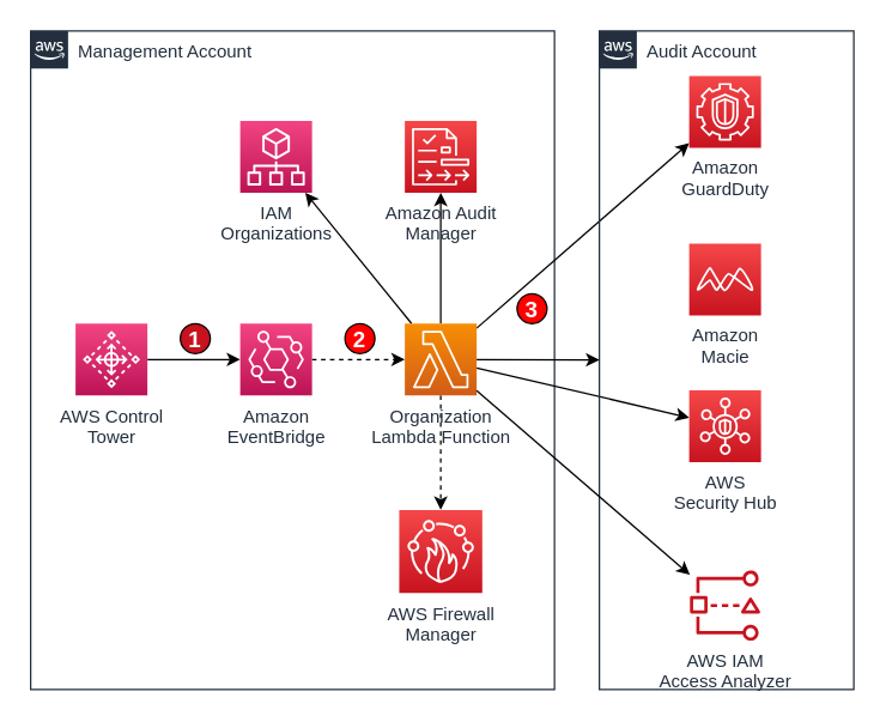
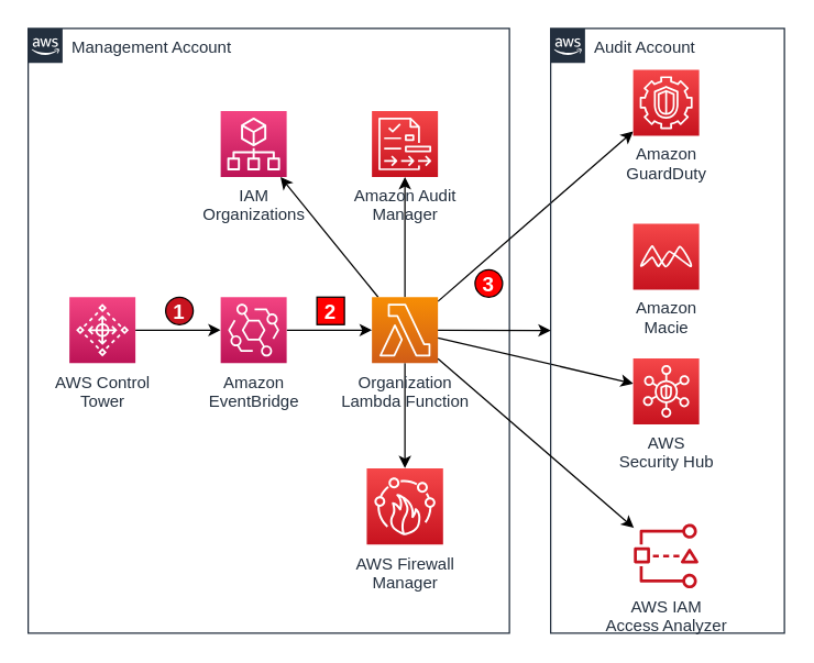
  <mxCell id="0" />
  <mxCell id="1" parent="0" />
  <mxCell id="2" value="Management Account" style="points=[[0,0],[0.25,0],[0.5,0],[0.75,0],[1,0],[1,0.25],[1,0.5],[1,0.75],[1,1],[0.75,1],[0.5,1],[0.25,1],[0,1],[0,0.75],[0,0.5],[0,0.25]];outlineConnect=0;gradientColor=none;html=1;whiteSpace=wrap;fontSize=12;fontStyle=0;shape=mxgraph.aws4.group;grIcon=mxgraph.aws4.group_aws_cloud_alt;strokeColor=#232F3E;fillColor=none;verticalAlign=top;align=left;spacingLeft=30;fontColor=#232F3E;dashed=0;" parent="1" vertex="1"><mxGeometry x="20" y="20" width="350" height="440" as="geometry" /></mxCell>
  <mxCell id="3" value="" style="edgeStyle=orthogonalEdgeStyle;rounded=0;orthogonalLoop=1;jettySize=auto;html=1;" parent="1" source="4" target="6" edge="1"><mxGeometry relative="1" as="geometry" /></mxCell>
  <mxCell id="4" value="AWS Control&lt;br&gt;Tower" style="points=[[0,0,0],[0.25,0,0],[0.5,0,0],[0.75,0,0],[1,0,0],[0,1,0],[0.25,1,0],[0.5,1,0],[0.75,1,0],[1,1,0],[0,0.25,0],[0,0.5,0],[0,0.75,0],[1,0.25,0],[1,0.5,0],[1,0.75,0]];points=[[0,0,0],[0.25,0,0],[0.5,0,0],[0.75,0,0],[1,0,0],[0,1,0],[0.25,1,0],[0.5,1,0],[0.75,1,0],[1,1,0],[0,0.25,0],[0,0.5,0],[0,0.75,0],[1,0.25,0],[1,0.5,0],[1,0.75,0]];outlineConnect=0;fontColor=#232F3E;gradientColor=#F34482;gradientDirection=north;fillColor=#BC1356;strokeColor=#ffffff;dashed=0;verticalLabelPosition=bottom;verticalAlign=top;align=center;html=1;fontSize=12;fontStyle=0;aspect=fixed;shape=mxgraph.aws4.resourceIcon;resIcon=mxgraph.aws4.control_tower;" parent="1" vertex="1"><mxGeometry x="50" y="215.5" width="48" height="48" as="geometry" /></mxCell>
- <mxCell id="5" value="" style="edgeStyle=orthogonalEdgeStyle;rounded=0;orthogonalLoop=1;jettySize=auto;html=1;dashed=1;" parent="1" source="6" target="12" edge="1"><mxGeometry relative="1" as="geometry"><mxPoint x="290" y="234" as="targetPoint" /></mxGeometry></mxCell>
+ <mxCell id="5" value="" style="edgeStyle=orthogonalEdgeStyle;rounded=0;orthogonalLoop=1;jettySize=auto;html=1;" parent="1" source="6" target="12" edge="1"><mxGeometry relative="1" as="geometry"><mxPoint x="290" y="234" as="targetPoint" /></mxGeometry></mxCell>
  <mxCell id="6" value="Amazon&lt;br&gt;EventBridge" style="points=[[0,0,0],[0.25,0,0],[0.5,0,0],[0.75,0,0],[1,0,0],[0,1,0],[0.25,1,0],[0.5,1,0],[0.75,1,0],[1,1,0],[0,0.25,0],[0,0.5,0],[0,0.75,0],[1,0.25,0],[1,0.5,0],[1,0.75,0]];outlineConnect=0;fontColor=#232F3E;gradientColor=#F34482;gradientDirection=north;fillColor=#BC1356;strokeColor=#ffffff;dashed=0;verticalLabelPosition=bottom;verticalAlign=top;align=center;html=1;fontSize=12;fontStyle=0;aspect=fixed;shape=mxgraph.aws4.resourceIcon;resIcon=mxgraph.aws4.eventbridge;" parent="1" vertex="1"><mxGeometry x="160" y="215.5" width="48" height="48" as="geometry" /></mxCell>
  <mxCell id="7" value="" style="rounded=0;orthogonalLoop=1;jettySize=auto;html=1;" parent="1" source="12" target="14" edge="1"><mxGeometry relative="1" as="geometry" /></mxCell>
  <mxCell id="8" value="" style="edgeStyle=none;rounded=0;orthogonalLoop=1;jettySize=auto;html=1;" parent="1" source="12" target="16" edge="1"><mxGeometry relative="1" as="geometry" /></mxCell>
- <mxCell id="9" value="" style="edgeStyle=none;rounded=0;orthogonalLoop=1;jettySize=auto;html=1;dashed=1;" parent="1" source="12" target="20" edge="1"><mxGeometry relative="1" as="geometry" /></mxCell>
+ <mxCell id="9" value="" style="edgeStyle=none;rounded=0;orthogonalLoop=1;jettySize=auto;html=1;" parent="1" source="12" target="20" edge="1"><mxGeometry relative="1" as="geometry" /></mxCell>
  <mxCell id="10" value="" style="edgeStyle=none;rounded=0;orthogonalLoop=1;jettySize=auto;html=1;" parent="1" source="12" target="22" edge="1"><mxGeometry relative="1" as="geometry" /></mxCell>
  <mxCell id="11" value="" style="edgeStyle=none;rounded=0;orthogonalLoop=1;jettySize=auto;html=1;" parent="1" source="12" target="21" edge="1"><mxGeometry relative="1" as="geometry" /></mxCell>
  <mxCell id="12" value="Organization&lt;br&gt;Lambda Function" style="points=[[0,0,0],[0.25,0,0],[0.5,0,0],[0.75,0,0],[1,0,0],[0,1,0],[0.25,1,0],[0.5,1,0],[0.75,1,0],[1,1,0],[0,0.25,0],[0,0.5,0],[0,0.75,0],[1,0.25,0],[1,0.5,0],[1,0.75,0]];outlineConnect=0;fontColor=#232F3E;gradientColor=#F78E04;gradientDirection=north;fillColor=#D05C17;strokeColor=#ffffff;dashed=0;verticalLabelPosition=bottom;verticalAlign=top;align=center;html=1;fontSize=12;fontStyle=0;aspect=fixed;shape=mxgraph.aws4.resourceIcon;resIcon=mxgraph.aws4.lambda;" parent="1" vertex="1"><mxGeometry x="270" y="215.5" width="48" height="48" as="geometry" /></mxCell>
  <mxCell id="13" value="Audit Account" style="points=[[0,0],[0.25,0],[0.5,0],[0.75,0],[1,0],[1,0.25],[1,0.5],[1,0.75],[1,1],[0.75,1],[0.5,1],[0.25,1],[0,1],[0,0.75],[0,0.5],[0,0.25]];outlineConnect=0;gradientColor=none;html=1;whiteSpace=wrap;fontSize=12;fontStyle=0;shape=mxgraph.aws4.group;grIcon=mxgraph.aws4.group_aws_cloud_alt;strokeColor=#232F3E;fillColor=none;verticalAlign=top;align=left;spacingLeft=30;fontColor=#232F3E;dashed=0;" parent="1" vertex="1"><mxGeometry x="400" y="20" width="170" height="440" as="geometry" /></mxCell>
  <mxCell id="14" value="Amazon&lt;br&gt;GuardDuty" style="points=[[0,0,0],[0.25,0,0],[0.5,0,0],[0.75,0,0],[1,0,0],[0,1,0],[0.25,1,0],[0.5,1,0],[0.75,1,0],[1,1,0],[0,0.25,0],[0,0.5,0],[0,0.75,0],[1,0.25,0],[1,0.5,0],[1,0.75,0]];outlineConnect=0;fontColor=#232F3E;gradientColor=#F54749;gradientDirection=north;fillColor=#C7131F;strokeColor=#ffffff;dashed=0;verticalLabelPosition=bottom;verticalAlign=top;align=center;html=1;fontSize=12;fontStyle=0;aspect=fixed;shape=mxgraph.aws4.resourceIcon;resIcon=mxgraph.aws4.guardduty;" parent="1" vertex="1"><mxGeometry x="460" y="50" width="48" height="48" as="geometry" /></mxCell>
  <mxCell id="15" value="Amazon&lt;br&gt;Macie" style="points=[[0,0,0],[0.25,0,0],[0.5,0,0],[0.75,0,0],[1,0,0],[0,1,0],[0.25,1,0],[0.5,1,0],[0.75,1,0],[1,1,0],[0,0.25,0],[0,0.5,0],[0,0.75,0],[1,0.25,0],[1,0.5,0],[1,0.75,0]];outlineConnect=0;fontColor=#232F3E;gradientColor=#F54749;gradientDirection=north;fillColor=#C7131F;strokeColor=#ffffff;dashed=0;verticalLabelPosition=bottom;verticalAlign=top;align=center;html=1;fontSize=12;fontStyle=0;aspect=fixed;shape=mxgraph.aws4.resourceIcon;resIcon=mxgraph.aws4.macie;" parent="1" vertex="1"><mxGeometry x="460" y="162" width="48" height="48" as="geometry" /></mxCell>
  <mxCell id="16" value="AWS&lt;br&gt;Security Hub" style="points=[[0,0,0],[0.25,0,0],[0.5,0,0],[0.75,0,0],[1,0,0],[0,1,0],[0.25,1,0],[0.5,1,0],[0.75,1,0],[1,1,0],[0,0.25,0],[0,0.5,0],[0,0.75,0],[1,0.25,0],[1,0.5,0],[1,0.75,0]];outlineConnect=0;fontColor=#232F3E;gradientColor=#F54749;gradientDirection=north;fillColor=#C7131F;strokeColor=#ffffff;dashed=0;verticalLabelPosition=bottom;verticalAlign=top;align=center;html=1;fontSize=12;fontStyle=0;aspect=fixed;shape=mxgraph.aws4.resourceIcon;resIcon=mxgraph.aws4.security_hub;" parent="1" vertex="1"><mxGeometry x="460" y="260" width="48" height="48" as="geometry" /></mxCell>
  <mxCell id="17" value="" style="rounded=0;orthogonalLoop=1;jettySize=auto;html=1;" parent="1" source="12" target="13" edge="1"><mxGeometry relative="1" as="geometry"><mxPoint x="328" y="187.733" as="sourcePoint" /><mxPoint x="460" y="142.267" as="targetPoint" /></mxGeometry></mxCell>
  <mxCell id="18" value="AWS IAM&lt;br&gt;Access Analyzer" style="outlineConnect=0;fontColor=#232F3E;gradientColor=none;fillColor=#C7131F;strokeColor=none;dashed=0;verticalLabelPosition=bottom;verticalAlign=top;align=center;html=1;fontSize=12;fontStyle=0;aspect=fixed;pointerEvents=1;shape=mxgraph.aws4.access_analyzer;" parent="1" vertex="1"><mxGeometry x="460" y="380" width="48" height="47.38" as="geometry" /></mxCell>
  <mxCell id="19" value="" style="edgeStyle=none;rounded=0;orthogonalLoop=1;jettySize=auto;html=1;" parent="1" source="12" target="18" edge="1"><mxGeometry relative="1" as="geometry"><mxPoint x="328" y="208.379" as="sourcePoint" /><mxPoint x="470" y="281.621" as="targetPoint" /></mxGeometry></mxCell>
  <mxCell id="20" value="AWS Firewall&lt;br&gt;Manager" style="points=[[0,0,0],[0.25,0,0],[0.5,0,0],[0.75,0,0],[1,0,0],[0,1,0],[0.25,1,0],[0.5,1,0],[0.75,1,0],[1,1,0],[0,0.25,0],[0,0.5,0],[0,0.75,0],[1,0.25,0],[1,0.5,0],[1,0.75,0]];outlineConnect=0;fontColor=#232F3E;gradientColor=#F54749;gradientDirection=north;fillColor=#C7131F;strokeColor=#ffffff;dashed=0;verticalLabelPosition=bottom;verticalAlign=top;align=center;html=1;fontSize=12;fontStyle=0;aspect=fixed;shape=mxgraph.aws4.resourceIcon;resIcon=mxgraph.aws4.firewall_manager;" parent="1" vertex="1"><mxGeometry x="266.25" y="340" width="55.5" height="55.5" as="geometry" /></mxCell>
  <mxCell id="21" value="Amazon Audit&lt;br&gt;Manager" style="points=[[0,0,0],[0.25,0,0],[0.5,0,0],[0.75,0,0],[1,0,0],[0,1,0],[0.25,1,0],[0.5,1,0],[0.75,1,0],[1,1,0],[0,0.25,0],[0,0.5,0],[0,0.75,0],[1,0.25,0],[1,0.5,0],[1,0.75,0]];outlineConnect=0;fontColor=#232F3E;gradientColor=#F54749;gradientDirection=north;fillColor=#C7131F;strokeColor=#ffffff;dashed=0;verticalLabelPosition=bottom;verticalAlign=top;align=center;html=1;fontSize=12;fontStyle=0;aspect=fixed;shape=mxgraph.aws4.resourceIcon;resIcon=mxgraph.aws4.audit_manager;" parent="1" vertex="1"><mxGeometry x="270" y="80" width="48" height="48" as="geometry" /></mxCell>
  <mxCell id="22" value="IAM&lt;br&gt;Organizations" style="points=[[0,0,0],[0.25,0,0],[0.5,0,0],[0.75,0,0],[1,0,0],[0,1,0],[0.25,1,0],[0.5,1,0],[0.75,1,0],[1,1,0],[0,0.25,0],[0,0.5,0],[0,0.75,0],[1,0.25,0],[1,0.5,0],[1,0.75,0]];points=[[0,0,0],[0.25,0,0],[0.5,0,0],[0.75,0,0],[1,0,0],[0,1,0],[0.25,1,0],[0.5,1,0],[0.75,1,0],[1,1,0],[0,0.25,0],[0,0.5,0],[0,0.75,0],[1,0.25,0],[1,0.5,0],[1,0.75,0]];outlineConnect=0;fontColor=#232F3E;gradientColor=#F34482;gradientDirection=north;fillColor=#BC1356;strokeColor=#ffffff;dashed=0;verticalLabelPosition=bottom;verticalAlign=top;align=center;html=1;fontSize=12;fontStyle=0;aspect=fixed;shape=mxgraph.aws4.resourceIcon;resIcon=mxgraph.aws4.organizations;" parent="1" vertex="1"><mxGeometry x="160" y="80" width="48" height="48" as="geometry" /></mxCell>
  <mxCell id="23" value="&lt;b&gt;&lt;font style=&quot;font-size: 15px&quot;&gt;1&lt;/font&gt;&lt;/b&gt;" style="ellipse;whiteSpace=wrap;html=1;aspect=fixed;fillColor=#c7131f;fontColor=#ffffff;" vertex="1" parent="1"><mxGeometry x="120" y="215.5" width="20" height="20" as="geometry" /></mxCell>
- <mxCell id="24" value="&lt;b&gt;&lt;font style=&quot;font-size: 15px&quot;&gt;2&lt;/font&gt;&lt;/b&gt;" style="ellipse;whiteSpace=wrap;html=1;aspect=fixed;fillColor=#FF0000;fontColor=#ffffff;" vertex="1" parent="1"><mxGeometry x="230" y="215.5" width="20" height="20" as="geometry" /></mxCell>
+ <mxCell id="24" value="&lt;b&gt;&lt;font style=&quot;font-size: 15px&quot;&gt;2&lt;/font&gt;&lt;/b&gt;" style="whiteSpace=wrap;html=1;aspect=fixed;fillColor=#FF0000;fontColor=#ffffff;rounded=0;" vertex="1" parent="1"><mxGeometry x="230" y="215.5" width="20" height="20" as="geometry" /></mxCell>
  <mxCell id="25" value="&lt;b&gt;&lt;font style=&quot;font-size: 15px&quot;&gt;3&lt;/font&gt;&lt;/b&gt;" style="ellipse;whiteSpace=wrap;html=1;aspect=fixed;fillColor=#FF0000;fontColor=#ffffff;" vertex="1" parent="1"><mxGeometry x="345" y="195.5" width="20" height="20" as="geometry" /></mxCell>
